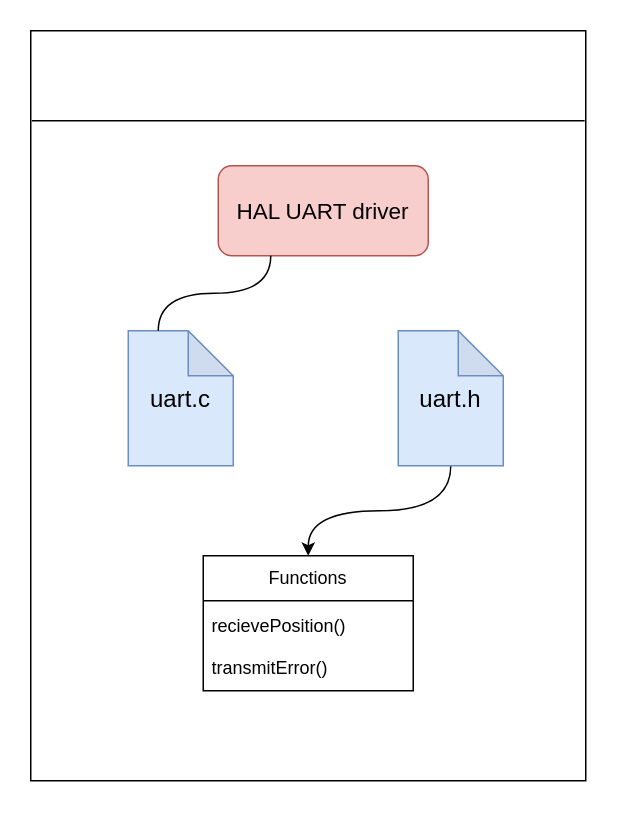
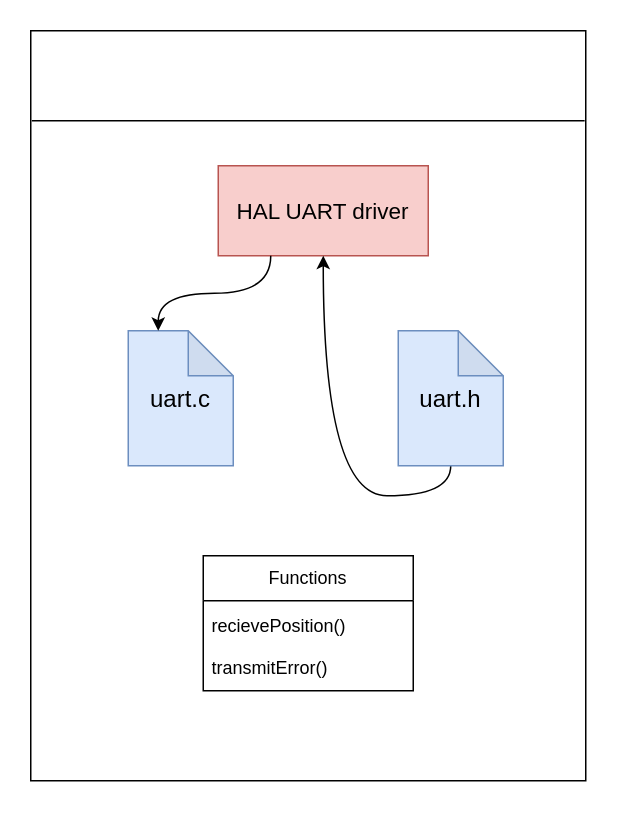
  <mxCell id="0" />
  <mxCell id="1" parent="0" />
- <mxCell id="2" value="&lt;font style=&quot;font-size: 15px;&quot;&gt;HAL UART driver&lt;/font&gt;" style="rounded=1;whiteSpace=wrap;html=1;fillColor=#f8cecc;strokeColor=#b85450;" parent="1" vertex="1"><mxGeometry x="145" y="110" width="140" height="60" as="geometry" /></mxCell>
+ <mxCell id="2" value="&lt;font style=&quot;font-size: 15px;&quot;&gt;HAL UART driver&lt;/font&gt;" style="whiteSpace=wrap;html=1;fillColor=#f8cecc;strokeColor=#b85450;rounded=0;" parent="1" vertex="1"><mxGeometry x="145" y="110" width="140" height="60" as="geometry" /></mxCell>
  <mxCell id="3" value="&lt;font style=&quot;font-size: 16px;&quot;&gt;uart.c&lt;/font&gt;" style="shape=note;whiteSpace=wrap;html=1;backgroundOutline=1;darkOpacity=0.05;fillColor=#dae8fc;strokeColor=#6c8ebf;" parent="1" vertex="1"><mxGeometry x="85" y="220" width="70" height="90" as="geometry" /></mxCell>
- <mxCell id="4" style="edgeStyle=orthogonalEdgeStyle;rounded=0;orthogonalLoop=1;jettySize=auto;html=1;exitX=0.5;exitY=1;exitDx=0;exitDy=0;exitPerimeter=0;entryX=0.5;entryY=0;entryDx=0;entryDy=0;curved=1;" parent="1" source="5" target="6" edge="1"><mxGeometry relative="1" as="geometry" /></mxCell>
+ <mxCell id="4" style="edgeStyle=orthogonalEdgeStyle;rounded=0;orthogonalLoop=1;jettySize=auto;html=1;exitX=0.5;exitY=1;exitDx=0;exitDy=0;exitPerimeter=0;curved=1;" parent="1" source="5" target="2" edge="1"><mxGeometry relative="1" as="geometry" /></mxCell>
  <mxCell id="5" value="&lt;font style=&quot;font-size: 16px;&quot;&gt;uart.h&lt;/font&gt;" style="shape=note;whiteSpace=wrap;html=1;backgroundOutline=1;darkOpacity=0.05;fillColor=#dae8fc;strokeColor=#6c8ebf;" parent="1" vertex="1"><mxGeometry x="265" y="220" width="70" height="90" as="geometry" /></mxCell>
  <mxCell id="6" value="Functions" style="swimlane;fontStyle=0;childLayout=stackLayout;horizontal=1;startSize=30;horizontalStack=0;resizeParent=1;resizeParentMax=0;resizeLast=0;collapsible=1;marginBottom=0;whiteSpace=wrap;html=1;" parent="1" vertex="1"><mxGeometry x="135" y="370" width="140" height="90" as="geometry" /></mxCell>
  <mxCell id="7" value="recievePosition()&lt;span style=&quot;font-size: 14pt; font-family: &amp;quot;Verdana Pro&amp;quot;;&quot;&gt;&lt;/span&gt;" style="text;strokeColor=none;fillColor=none;align=left;verticalAlign=middle;spacingLeft=4;spacingRight=4;overflow=hidden;points=[[0,0.5],[1,0.5]];portConstraint=eastwest;rotatable=0;whiteSpace=wrap;html=1;" parent="6" vertex="1"><mxGeometry y="30" width="140" height="30" as="geometry" /></mxCell>
  <mxCell id="8" value="transmitError()" style="text;strokeColor=none;fillColor=none;align=left;verticalAlign=middle;spacingLeft=4;spacingRight=4;overflow=hidden;points=[[0,0.5],[1,0.5]];portConstraint=eastwest;rotatable=0;whiteSpace=wrap;html=1;" parent="6" vertex="1"><mxGeometry y="60" width="140" height="30" as="geometry" /></mxCell>
- <mxCell id="9" style="edgeStyle=orthogonalEdgeStyle;rounded=0;orthogonalLoop=1;jettySize=auto;html=1;exitX=0.25;exitY=1;exitDx=0;exitDy=0;entryX=0;entryY=0;entryDx=20;entryDy=0;entryPerimeter=0;curved=1;endArrow=none;" parent="1" source="2" target="3" edge="1"><mxGeometry relative="1" as="geometry" /></mxCell>
+ <mxCell id="9" style="edgeStyle=orthogonalEdgeStyle;rounded=0;orthogonalLoop=1;jettySize=auto;html=1;exitX=0.25;exitY=1;exitDx=0;exitDy=0;entryX=0;entryY=0;entryDx=20;entryDy=0;entryPerimeter=0;curved=1;" parent="1" source="2" target="3" edge="1"><mxGeometry relative="1" as="geometry" /></mxCell>
  <mxCell id="10" value="" style="rounded=0;whiteSpace=wrap;html=1;fillColor=none;" parent="1" vertex="1"><mxGeometry x="20" y="20" width="370" height="500" as="geometry" /></mxCell>
  <mxCell id="11" style="edgeStyle=orthogonalEdgeStyle;rounded=0;orthogonalLoop=1;jettySize=auto;html=1;exitX=0.5;exitY=1;exitDx=0;exitDy=0;" parent="1" source="10" target="10" edge="1"><mxGeometry relative="1" as="geometry" /></mxCell>
  <mxCell id="12" value="" style="endArrow=none;html=1;rounded=0;entryX=0.996;entryY=0.14;entryDx=0;entryDy=0;entryPerimeter=0;" parent="1" edge="1"><mxGeometry width="50" height="50" relative="1" as="geometry"><mxPoint x="20.74" y="80" as="sourcePoint" /><mxPoint x="389.26" y="80" as="targetPoint" /></mxGeometry></mxCell>
